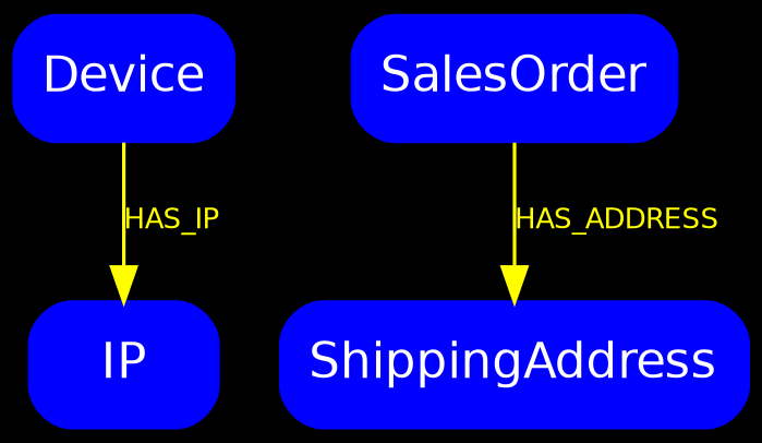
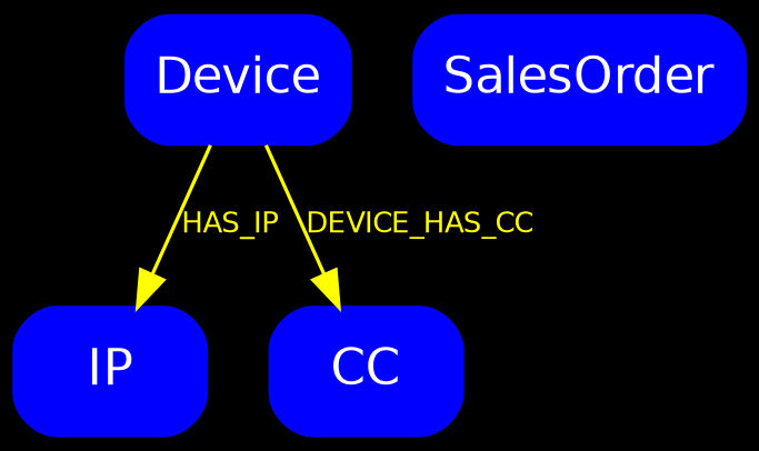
  digraph {
    bgcolor=black
    node [color=Blue fillcolor=Blue fontcolor=white fontname=helvetica shape=Mrecord style=filled]
    edge [color=yellow fontcolor=yellow fontname=helvetica fontsize=8]
    n1 [label=Device]
    n2 [label=IP]
+   n3 [label=CC]
    n4 [label=SalesOrder]
-   n5 [label=ShippingAddress]
    n1 -> n2 [label=HAS_IP]
-   n4 -> n5 [label=HAS_ADDRESS]
+   n1 -> n3 [label=DEVICE_HAS_CC]
  }
